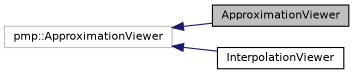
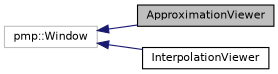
  digraph {
    rankdir=LR
    node [color=black fillcolor=white fontname=Helvetica fontsize=10 shape=record style=filled]
    edge [color=midnightblue dir=back fontname=Helvetica fontsize=10 labelfontname=Helvetica labelfontsize=10 style=solid]
    n1 [fillcolor=grey75 fontcolor=black height=0.2 label=ApproximationViewer width=0.4]
    n2 [height=0.2 label=InterpolationViewer width=0.4]
-   n3 [color=grey75 height=0.2 label="pmp::ApproximationViewer" width=0.4]
+   n3 [color=grey75 height=0.2 label="pmp::Window" width=0.4]
    n3 -> n1
    n3 -> n2
  }
